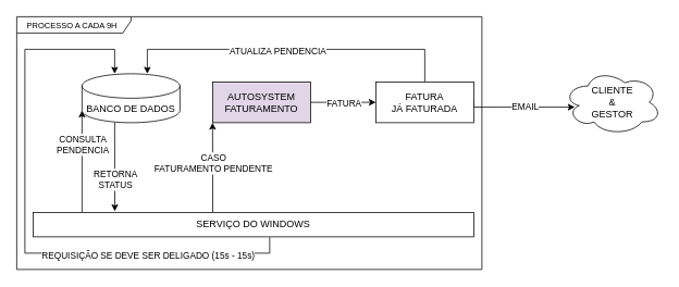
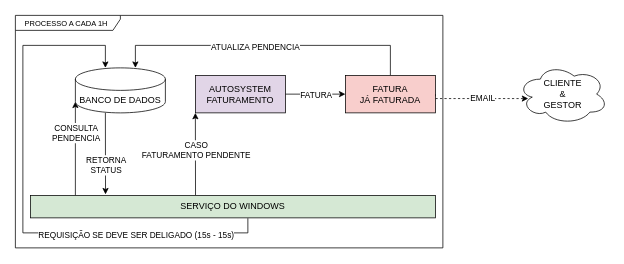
  <mxCell id="0" />
  <mxCell id="1" parent="0" />
  <mxCell id="2" style="edgeStyle=orthogonalEdgeStyle;rounded=0;orthogonalLoop=1;jettySize=auto;html=1;exitX=0.537;exitY=1.016;exitDx=0;exitDy=0;exitPerimeter=0;" edge="1" parent="1" source="20"><mxGeometry relative="1" as="geometry"><mxPoint x="340" y="290" as="sourcePoint" /><mxPoint x="140" y="90" as="targetPoint" /><Array as="points"><mxPoint x="330" y="310" /><mxPoint x="30" y="310" /><mxPoint x="30" y="60" /><mxPoint x="140" y="60" /></Array></mxGeometry></mxCell>
  <mxCell id="3" value="REQUISIÇÃO SE DEVE SER DELIGADO (15s - 15s)" style="edgeLabel;html=1;align=center;verticalAlign=middle;resizable=0;points=[];" vertex="1" connectable="0" parent="2"><mxGeometry x="-0.449" y="2" relative="1" as="geometry"><mxPoint x="26" as="offset" /></mxGeometry></mxCell>
- <mxCell id="4" value="&lt;font style=&quot;font-size: 10px;&quot;&gt;PROCESSO A CADA 9H&lt;/font&gt;" style="shape=umlFrame;whiteSpace=wrap;html=1;pointerEvents=0;spacingTop=-1;spacingRight=4;width=140;height=20;" vertex="1" parent="1"><mxGeometry x="20" y="20" width="570" height="310" as="geometry" /></mxCell>
+ <mxCell id="4" value="&lt;font style=&quot;font-size: 10px;&quot;&gt;PROCESSO A CADA 1H&lt;/font&gt;" style="shape=umlFrame;whiteSpace=wrap;html=1;pointerEvents=0;spacingTop=-1;spacingRight=4;width=140;height=20;" vertex="1" parent="1"><mxGeometry x="20" y="20" width="570" height="310" as="geometry" /></mxCell>
  <mxCell id="5" value="" style="endArrow=classic;html=1;rounded=0;entryX=0;entryY=1;entryDx=0;entryDy=-15;entryPerimeter=0;" edge="1" parent="1" target="7"><mxGeometry relative="1" as="geometry"><mxPoint x="100" y="260" as="sourcePoint" /><mxPoint x="99.76" y="142.01" as="targetPoint" /></mxGeometry></mxCell>
  <mxCell id="6" value="CONSULTA&lt;br&gt;PENDENCIA" style="edgeLabel;resizable=0;html=1;align=center;verticalAlign=middle;" connectable="0" vertex="1" parent="5"><mxGeometry relative="1" as="geometry"><mxPoint y="-21" as="offset" /></mxGeometry></mxCell>
  <mxCell id="7" value="BANCO DE DADOS" style="shape=cylinder3;whiteSpace=wrap;html=1;boundedLbl=1;backgroundOutline=1;size=15;" vertex="1" parent="1"><mxGeometry x="100" y="90" width="120" height="60" as="geometry" /></mxCell>
  <mxCell id="8" value="" style="endArrow=classic;html=1;rounded=0;entryX=0.167;entryY=-0.044;entryDx=0;entryDy=0;entryPerimeter=0;" edge="1" parent="1"><mxGeometry relative="1" as="geometry"><mxPoint x="140" y="150" as="sourcePoint" /><mxPoint x="140.2" y="258.68" as="targetPoint" /></mxGeometry></mxCell>
  <mxCell id="9" value="RETORNA&lt;br&gt;STATUS" style="edgeLabel;resizable=0;html=1;align=center;verticalAlign=middle;" connectable="0" vertex="1" parent="8"><mxGeometry relative="1" as="geometry"><mxPoint y="16" as="offset" /></mxGeometry></mxCell>
  <mxCell id="10" style="edgeStyle=orthogonalEdgeStyle;rounded=0;orthogonalLoop=1;jettySize=auto;html=1;exitX=1;exitY=0.5;exitDx=0;exitDy=0;" edge="1" parent="1" source="12" target="19"><mxGeometry relative="1" as="geometry" /></mxCell>
  <mxCell id="11" value="FATURA" style="edgeLabel;html=1;align=center;verticalAlign=middle;resizable=0;points=[];" vertex="1" connectable="0" parent="10"><mxGeometry x="-0.198" relative="1" as="geometry"><mxPoint x="8" as="offset" /></mxGeometry></mxCell>
  <mxCell id="12" value="AUTOSYSTEM&lt;br&gt;FATURAMENTO" style="rounded=0;whiteSpace=wrap;html=1;fillColor=#e1d5e7;" vertex="1" parent="1"><mxGeometry x="260" y="100" width="120" height="50" as="geometry" /></mxCell>
  <mxCell id="13" value="" style="endArrow=classic;html=1;rounded=0;entryX=0;entryY=1;entryDx=0;entryDy=0;exitX=0.367;exitY=-0.01;exitDx=0;exitDy=0;exitPerimeter=0;" edge="1" parent="1" target="12"><mxGeometry relative="1" as="geometry"><mxPoint x="260.2" y="259.7" as="sourcePoint" /><mxPoint x="360" y="200" as="targetPoint" /></mxGeometry></mxCell>
  <mxCell id="14" value="CASO&lt;br&gt;FATURAMENTO PENDENTE" style="edgeLabel;resizable=0;html=1;align=center;verticalAlign=middle;" connectable="0" vertex="1" parent="13"><mxGeometry relative="1" as="geometry"><mxPoint y="-5" as="offset" /></mxGeometry></mxCell>
  <mxCell id="15" style="edgeStyle=orthogonalEdgeStyle;rounded=0;orthogonalLoop=1;jettySize=auto;html=1;exitX=0.5;exitY=0;exitDx=0;exitDy=0;entryX=0.667;entryY=0;entryDx=0;entryDy=0;entryPerimeter=0;" edge="1" parent="1" source="19" target="7"><mxGeometry relative="1" as="geometry"><Array as="points"><mxPoint x="520" y="60" /><mxPoint x="180" y="60" /></Array></mxGeometry></mxCell>
  <mxCell id="16" value="ATUALIZA PENDENCIA" style="edgeLabel;html=1;align=center;verticalAlign=middle;resizable=0;points=[];" vertex="1" connectable="0" parent="15"><mxGeometry x="0.125" y="1" relative="1" as="geometry"><mxPoint x="10" as="offset" /></mxGeometry></mxCell>
- <mxCell id="17" style="edgeStyle=orthogonalEdgeStyle;rounded=0;orthogonalLoop=1;jettySize=auto;html=1;exitX=1;exitY=0.5;exitDx=0;exitDy=0;entryX=0.115;entryY=0.574;entryDx=0;entryDy=0;entryPerimeter=0;dashed=0;" edge="1" parent="1" source="19" target="21"><mxGeometry relative="1" as="geometry"><mxPoint x="696.96" y="130" as="targetPoint" /><Array as="points"><mxPoint x="580" y="131" /></Array></mxGeometry></mxCell>
+ <mxCell id="17" style="edgeStyle=orthogonalEdgeStyle;rounded=0;orthogonalLoop=1;jettySize=auto;html=1;exitX=1;exitY=0.5;exitDx=0;exitDy=0;entryX=0.115;entryY=0.574;entryDx=0;entryDy=0;entryPerimeter=0;dashed=1;" edge="1" parent="1" source="19" target="21"><mxGeometry relative="1" as="geometry"><mxPoint x="696.96" y="130" as="targetPoint" /><Array as="points"><mxPoint x="580" y="131" /></Array></mxGeometry></mxCell>
  <mxCell id="18" value="EMAIL" style="edgeLabel;html=1;align=center;verticalAlign=middle;resizable=0;points=[];" vertex="1" connectable="0" parent="17"><mxGeometry x="-0.165" relative="1" as="geometry"><mxPoint x="14" as="offset" /></mxGeometry></mxCell>
- <mxCell id="19" value="FATURA&lt;br&gt;JÁ FATURADA" style="rounded=0;whiteSpace=wrap;html=1;" vertex="1" parent="1"><mxGeometry x="460" y="100" width="120" height="50" as="geometry" /></mxCell>
- <mxCell id="20" value="SERVIÇO DO WINDOWS" style="rounded=0;whiteSpace=wrap;html=1;" vertex="1" parent="1"><mxGeometry x="40" y="260" width="540" height="30" as="geometry" /></mxCell>
+ <mxCell id="19" value="FATURA&lt;br&gt;JÁ FATURADA" style="rounded=0;whiteSpace=wrap;html=1;fillColor=#f8cecc;" vertex="1" parent="1"><mxGeometry x="460" y="100" width="120" height="50" as="geometry" /></mxCell>
+ <mxCell id="20" value="SERVIÇO DO WINDOWS" style="rounded=0;whiteSpace=wrap;html=1;fillColor=#d5e8d4;" vertex="1" parent="1"><mxGeometry x="40" y="260" width="540" height="30" as="geometry" /></mxCell>
  <mxCell id="21" value="CLIENTE &lt;br&gt;&amp;amp; &lt;br&gt;GESTOR" style="ellipse;shape=cloud;whiteSpace=wrap;html=1;" vertex="1" parent="1"><mxGeometry x="690" y="85" width="120" height="80" as="geometry" /></mxCell>
